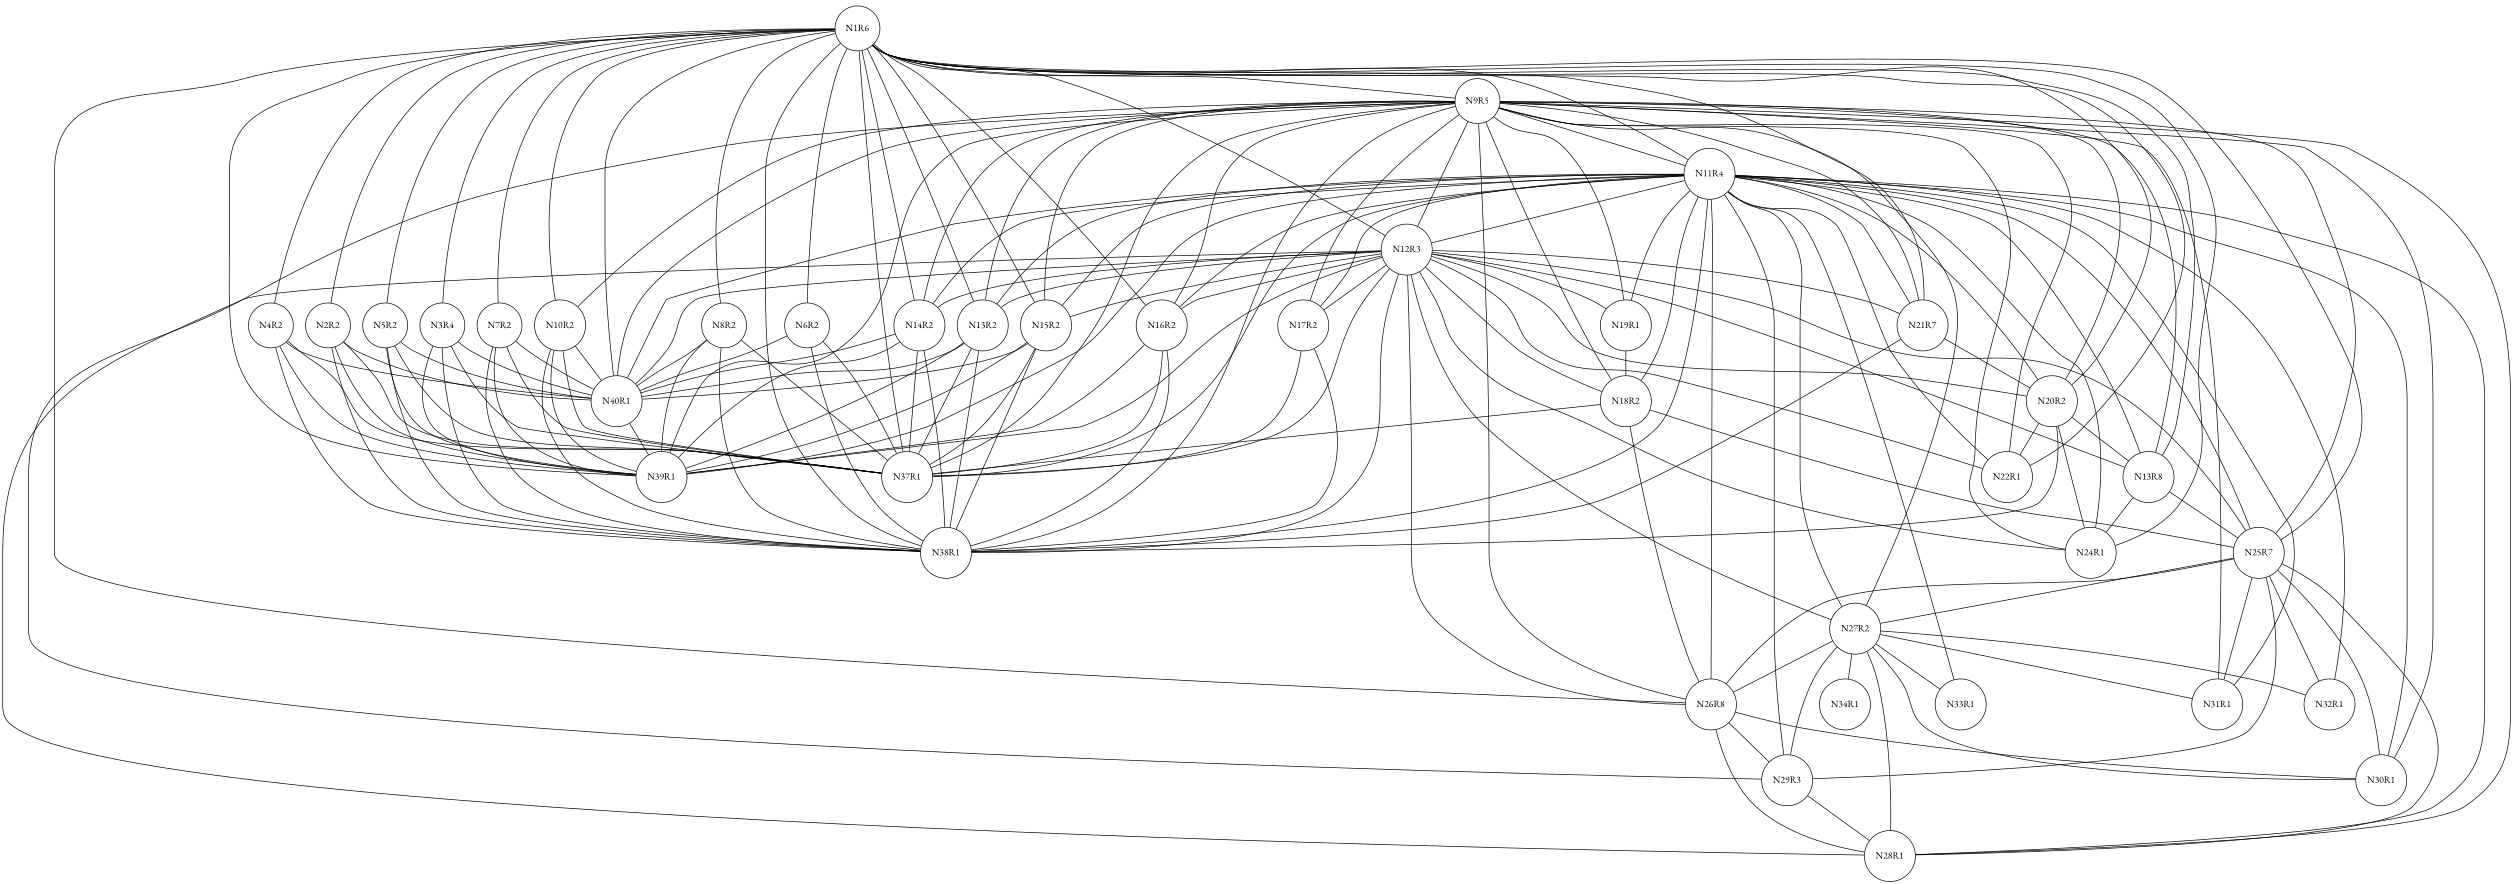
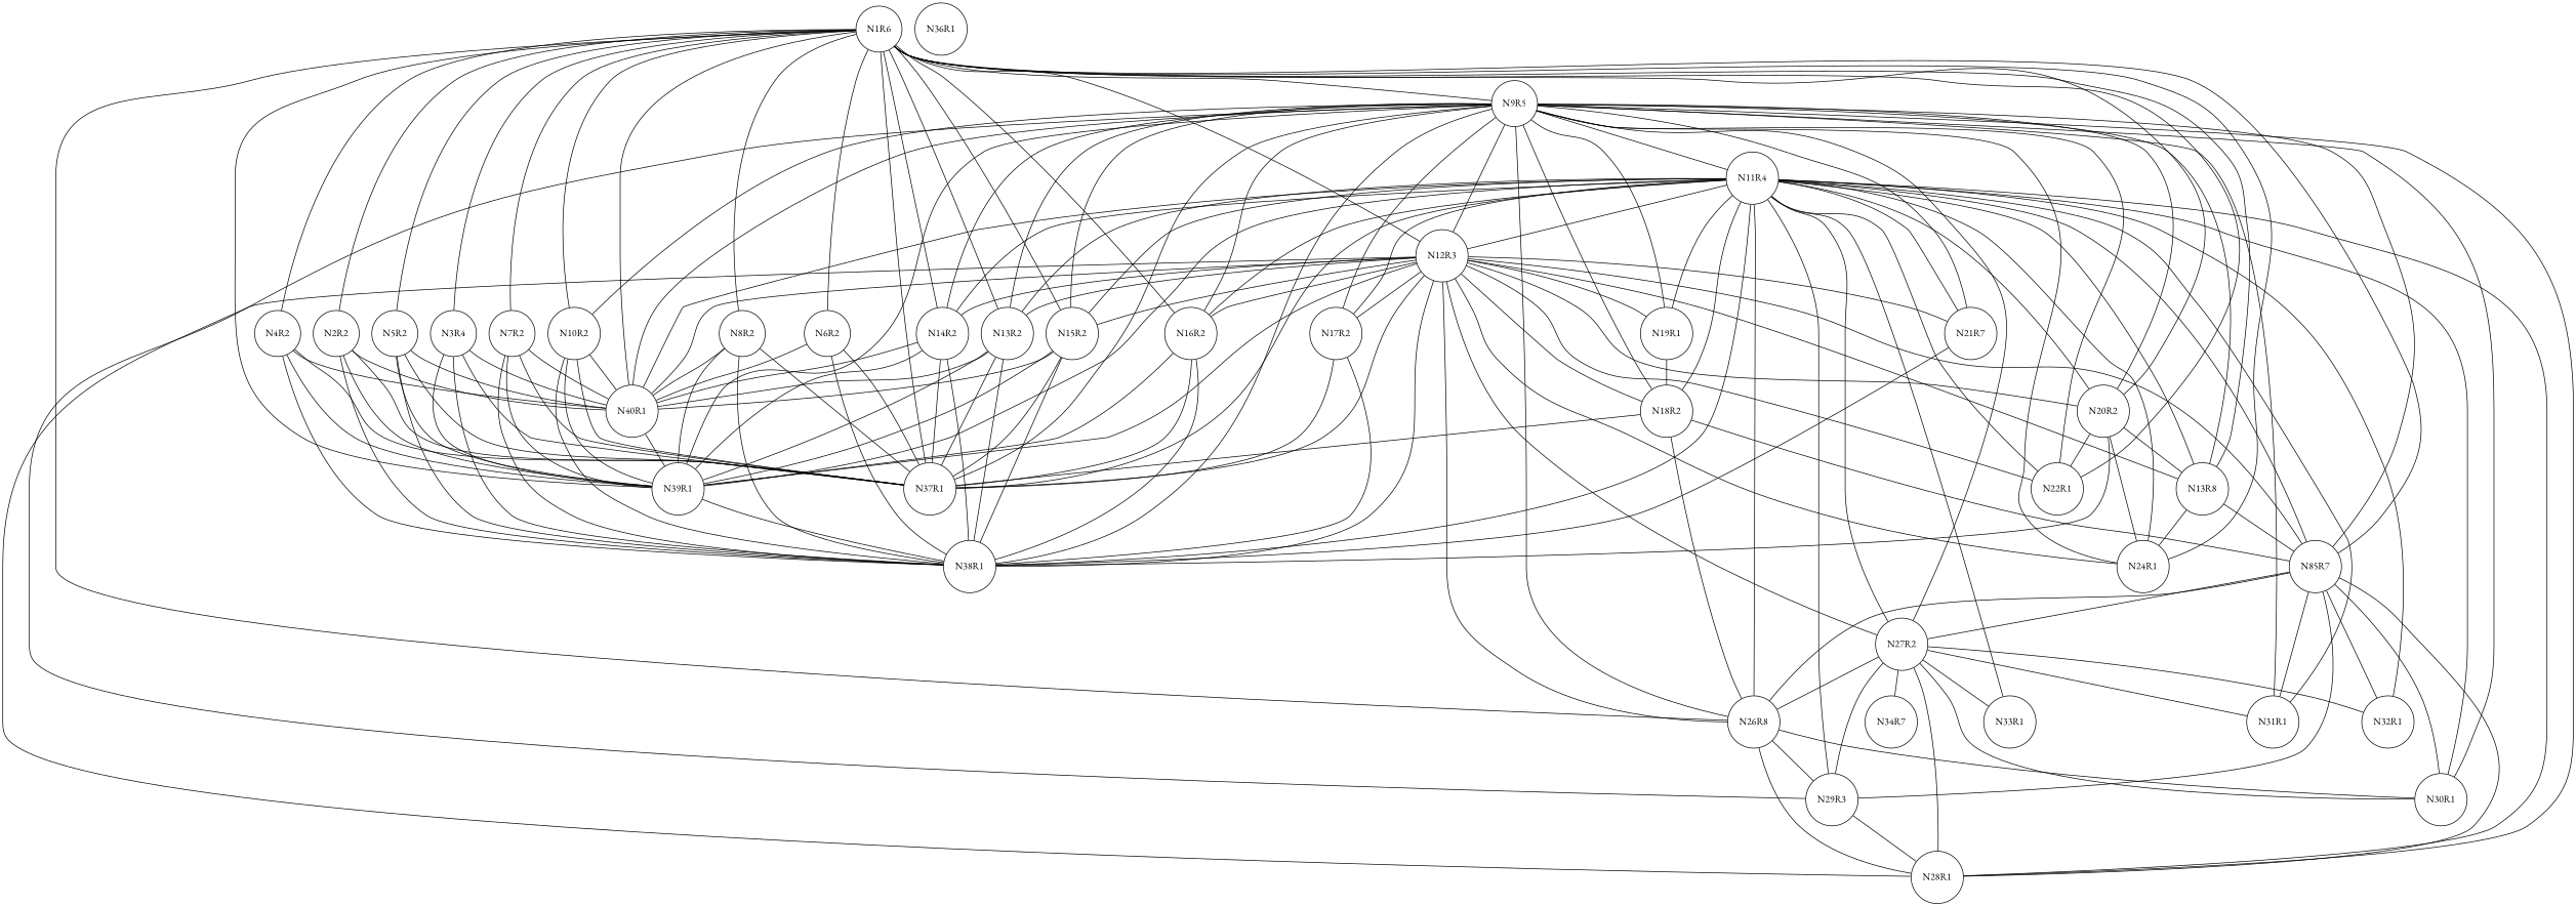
  graph {
    fontname="EB Garamond"
    node [fontname="EB Garamond" shape=circle]
    edge [fontname="EB Garamond"]
    N1R6
    N2R2
    n3 [label=N3R4]
    N4R2
    N5R2
    N6R2
    N7R2
    N8R2
    N9R5
    N10R2
    N11R4
    N12R3
    N13R2
    N14R2
    N15R2
    N16R2
    N21R7
    N20R2
    n19 [label=N13R8]
    N22R1
-   N25R7
+   N25R7 [label=N85R7]
    N24R1
    N26R8
    N38R1
    N39R1
    N37R1
    N40R1
    N17R2
    N19R1
    N18R2
    N27R2
    N29R3
    N28R1
    N31R1
    N30R1
    N32R1
    N33R1
-   N34R1
+   N34R1 [label=N34R7]
+   N36R1
    N1R6 -- N2R2
    N1R6 -- n3
    N1R6 -- N4R2
    N1R6 -- N5R2
    N1R6 -- N6R2
    N1R6 -- N7R2
    N1R6 -- N8R2
    N1R6 -- N9R5
    N1R6 -- N10R2
-   N1R6 -- N11R4
    N1R6 -- N12R3
    N1R6 -- N13R2
    N1R6 -- N14R2
    N1R6 -- N15R2
    N1R6 -- N16R2
-   N1R6 -- N21R7
    N1R6 -- N20R2
    N1R6 -- n19
    N1R6 -- N22R1
    N1R6 -- N25R7
    N1R6 -- N24R1
    N1R6 -- N26R8
-   N1R6 -- N38R1
+   N39R1 -- N38R1
    N1R6 -- N39R1
    N1R6 -- N37R1
    N1R6 -- N40R1
    N2R2 -- N38R1
    N2R2 -- N39R1
    N2R2 -- N37R1
    N2R2 -- N40R1
    n3 -- N38R1
    n3 -- N39R1
    n3 -- N37R1
    n3 -- N40R1
    N4R2 -- N38R1
    N4R2 -- N39R1
    N4R2 -- N37R1
    N4R2 -- N40R1
    N5R2 -- N38R1
    N5R2 -- N39R1
    N5R2 -- N37R1
    N5R2 -- N40R1
    N6R2 -- N38R1
    N6R2 -- N37R1
    N6R2 -- N40R1
    N7R2 -- N38R1
    N7R2 -- N39R1
    N7R2 -- N37R1
    N7R2 -- N40R1
    N8R2 -- N38R1
    N8R2 -- N39R1
    N8R2 -- N37R1
    N8R2 -- N40R1
    N9R5 -- N10R2
    N9R5 -- N11R4
    N9R5 -- N12R3
    N9R5 -- N13R2
    N9R5 -- N14R2
    N9R5 -- N15R2
    N9R5 -- N16R2
    N9R5 -- N21R7
    N9R5 -- N20R2
    N9R5 -- n19
    N9R5 -- N22R1
    N9R5 -- N25R7
    N9R5 -- N24R1
    N9R5 -- N26R8
    N9R5 -- N38R1
    N9R5 -- N39R1
    N9R5 -- N37R1
    N9R5 -- N40R1
    N9R5 -- N17R2
    N9R5 -- N19R1
    N9R5 -- N18R2
    N9R5 -- N27R2
    N9R5 -- N29R3
    N9R5 -- N28R1
    N9R5 -- N31R1
    N9R5 -- N30R1
    N10R2 -- N38R1
    N10R2 -- N39R1
    N10R2 -- N37R1
    N10R2 -- N40R1
    N11R4 -- N12R3
    N11R4 -- N13R2
    N11R4 -- N14R2
    N11R4 -- N15R2
    N11R4 -- N16R2
    N11R4 -- N21R7
    N11R4 -- N20R2
    N11R4 -- n19
    N11R4 -- N22R1
    N11R4 -- N25R7
    N11R4 -- N24R1
    N11R4 -- N26R8
    N11R4 -- N38R1
    N11R4 -- N39R1
    N11R4 -- N37R1
    N11R4 -- N40R1
    N11R4 -- N17R2
    N11R4 -- N19R1
    N11R4 -- N18R2
    N11R4 -- N27R2
    N11R4 -- N29R3
    N11R4 -- N28R1
    N11R4 -- N31R1
    N11R4 -- N30R1
    N11R4 -- N32R1
    N11R4 -- N33R1
    N12R3 -- N13R2
    N12R3 -- N14R2
    N12R3 -- N15R2
    N12R3 -- N16R2
    N12R3 -- N21R7
    N12R3 -- N20R2
    N12R3 -- n19
    N12R3 -- N22R1
    N12R3 -- N25R7
    N12R3 -- N24R1
    N12R3 -- N26R8
    N12R3 -- N38R1
    N12R3 -- N39R1
    N12R3 -- N37R1
    N12R3 -- N40R1
    N12R3 -- N17R2
    N12R3 -- N19R1
    N12R3 -- N18R2
    N12R3 -- N27R2
    N12R3 -- N28R1
    N13R2 -- N38R1
    N13R2 -- N39R1
    N13R2 -- N37R1
    N13R2 -- N40R1
    N14R2 -- N38R1
    N14R2 -- N39R1
    N14R2 -- N37R1
    N14R2 -- N40R1
    N15R2 -- N38R1
    N15R2 -- N39R1
    N15R2 -- N37R1
    N15R2 -- N40R1
    N16R2 -- N38R1
    N16R2 -- N39R1
    N16R2 -- N37R1
-   N21R7 -- N20R2
    N21R7 -- N38R1
    N20R2 -- n19
    N20R2 -- N22R1
    N20R2 -- N24R1
    N20R2 -- N38R1
    n19 -- N25R7
    n19 -- N24R1
    N25R7 -- N26R8
    N25R7 -- N27R2
    N25R7 -- N29R3
    N25R7 -- N28R1
    N25R7 -- N31R1
    N25R7 -- N30R1
    N25R7 -- N32R1
    N26R8 -- N29R3
    N26R8 -- N28R1
    N26R8 -- N30R1
    N40R1 -- N39R1
    N17R2 -- N38R1
    N17R2 -- N37R1
    N19R1 -- N18R2
    N18R2 -- N25R7
    N18R2 -- N26R8
    N18R2 -- N37R1
    N27R2 -- N26R8
    N27R2 -- N29R3
    N27R2 -- N28R1
    N27R2 -- N31R1
    N27R2 -- N30R1
    N27R2 -- N32R1
    N27R2 -- N33R1
    N27R2 -- N34R1
    N29R3 -- N28R1
  }
